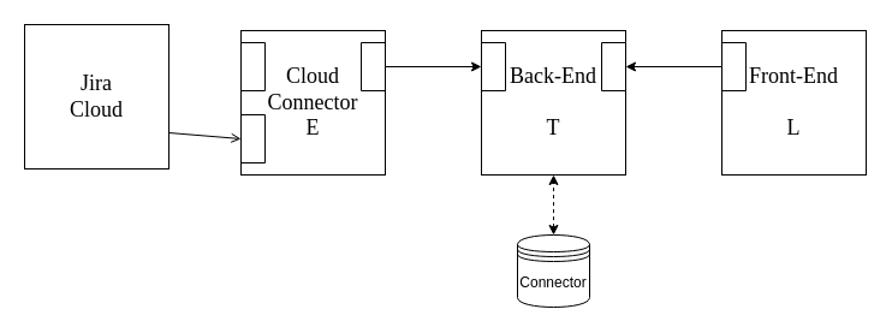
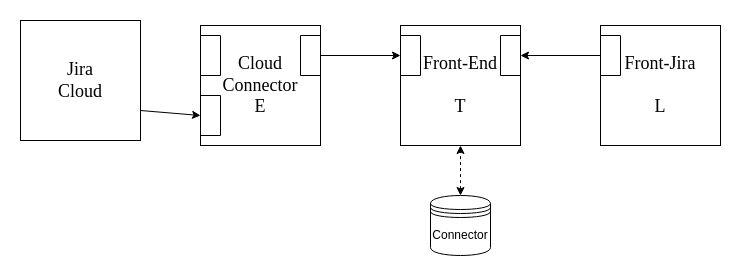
  <mxCell id="0" />
  <mxCell id="1" parent="0" />
  <mxCell id="2" value="&lt;font style=&quot;font-size: 18px;&quot; face=&quot;Times New Roman&quot;&gt;Jira&lt;br&gt;Cloud&lt;/font&gt;" style="whiteSpace=wrap;html=1;aspect=fixed;" parent="1" vertex="1"><mxGeometry x="20" y="20" width="120" height="120" as="geometry" /></mxCell>
  <mxCell id="3" value="&lt;font style=&quot;font-size: 18px;&quot; face=&quot;Times New Roman&quot;&gt;Cloud&lt;br&gt;Connector&lt;br&gt;E&lt;/font&gt;" style="whiteSpace=wrap;html=1;aspect=fixed;" parent="1" vertex="1"><mxGeometry x="200" y="25" width="120" height="120" as="geometry" /></mxCell>
- <mxCell id="4" value="&lt;font style=&quot;font-size: 18px;&quot; face=&quot;Times New Roman&quot;&gt;Back-End&lt;br&gt;&lt;br&gt;T&lt;/font&gt;" style="whiteSpace=wrap;html=1;aspect=fixed;" parent="1" vertex="1"><mxGeometry x="400" y="25" width="120" height="120" as="geometry" /></mxCell>
- <mxCell id="5" value="&lt;font style=&quot;font-size: 18px;&quot; face=&quot;Times New Roman&quot;&gt;Front-End&lt;br&gt;&lt;br&gt;L&lt;/font&gt;" style="whiteSpace=wrap;html=1;aspect=fixed;" parent="1" vertex="1"><mxGeometry x="600" y="25" width="120" height="120" as="geometry" /></mxCell>
+ <mxCell id="4" value="&lt;font style=&quot;font-size: 18px;&quot; face=&quot;Times New Roman&quot;&gt;Front-End&lt;br&gt;&lt;br&gt;T&lt;/font&gt;" style="whiteSpace=wrap;html=1;aspect=fixed;" parent="1" vertex="1"><mxGeometry x="400" y="25" width="120" height="120" as="geometry" /></mxCell>
+ <mxCell id="5" value="&lt;font style=&quot;font-size: 18px;&quot; face=&quot;Times New Roman&quot;&gt;Front-Jira&lt;br&gt;&lt;br&gt;L&lt;/font&gt;" style="whiteSpace=wrap;html=1;aspect=fixed;" parent="1" vertex="1"><mxGeometry x="600" y="25" width="120" height="120" as="geometry" /></mxCell>
  <mxCell id="6" value="" style="swimlane;startSize=0;" parent="1" vertex="1"><mxGeometry x="200" y="95" width="20" height="40" as="geometry" /></mxCell>
  <mxCell id="7" value="" style="swimlane;startSize=0;fontSize=8;fontFamily=Times New Roman;spacing=0;" parent="1" vertex="1"><mxGeometry x="200" y="35" width="20" height="40" as="geometry" /></mxCell>
  <mxCell id="8" value="" style="swimlane;startSize=0;" parent="1" vertex="1"><mxGeometry x="500" y="35" width="20" height="40" as="geometry" /></mxCell>
  <mxCell id="9" value="" style="swimlane;startSize=0;" parent="1" vertex="1"><mxGeometry x="600" y="35" width="20" height="40" as="geometry" /></mxCell>
  <mxCell id="10" value="" style="swimlane;startSize=0;" parent="1" vertex="1"><mxGeometry x="400" y="35" width="20" height="40" as="geometry" /></mxCell>
  <mxCell id="11" value="" style="swimlane;startSize=0;" parent="1" vertex="1"><mxGeometry x="300" y="35" width="20" height="40" as="geometry" /></mxCell>
- <mxCell id="12" value="" style="endArrow=open;html=1;rounded=0;entryX=0;entryY=0.75;entryDx=0;entryDy=0;exitX=1;exitY=0.75;exitDx=0;exitDy=0;" parent="1" source="2" target="3" edge="1"><mxGeometry width="50" height="50" relative="1" as="geometry"><mxPoint x="120" y="85" as="sourcePoint" /><mxPoint x="170" y="35" as="targetPoint" /></mxGeometry></mxCell>
+ <mxCell id="12" value="" style="endArrow=classic;html=1;rounded=0;entryX=0;entryY=0.75;entryDx=0;entryDy=0;exitX=1;exitY=0.75;exitDx=0;exitDy=0;" parent="1" source="2" target="3" edge="1"><mxGeometry width="50" height="50" relative="1" as="geometry"><mxPoint x="120" y="85" as="sourcePoint" /><mxPoint x="170" y="35" as="targetPoint" /></mxGeometry></mxCell>
  <mxCell id="13" value="" style="endArrow=classic;html=1;rounded=0;entryX=0;entryY=0.5;entryDx=0;entryDy=0;exitX=1;exitY=0.25;exitDx=0;exitDy=0;" parent="1" source="3" target="10" edge="1"><mxGeometry width="50" height="50" relative="1" as="geometry"><mxPoint x="300" y="49.89" as="sourcePoint" /><mxPoint x="380" y="49.89" as="targetPoint" /></mxGeometry></mxCell>
  <mxCell id="14" value="" style="endArrow=classic;html=1;rounded=0;entryX=1;entryY=0.5;entryDx=0;entryDy=0;exitX=0;exitY=0.5;exitDx=0;exitDy=0;" parent="1" source="9" target="8" edge="1"><mxGeometry width="50" height="50" relative="1" as="geometry"><mxPoint x="410" y="-15" as="sourcePoint" /><mxPoint x="490" y="-15" as="targetPoint" /></mxGeometry></mxCell>
  <mxCell id="15" value="Connector" style="shape=datastore;whiteSpace=wrap;html=1;" parent="1" vertex="1"><mxGeometry x="430" y="195" width="60" height="60" as="geometry" /></mxCell>
  <mxCell id="16" value="" style="endArrow=classic;startArrow=classic;html=1;rounded=0;exitX=0.5;exitY=0;exitDx=0;exitDy=0;dashed=1;" parent="1" source="15" edge="1"><mxGeometry width="50" height="50" relative="1" as="geometry"><mxPoint x="410" y="195" as="sourcePoint" /><mxPoint x="460" y="145" as="targetPoint" /></mxGeometry></mxCell>
